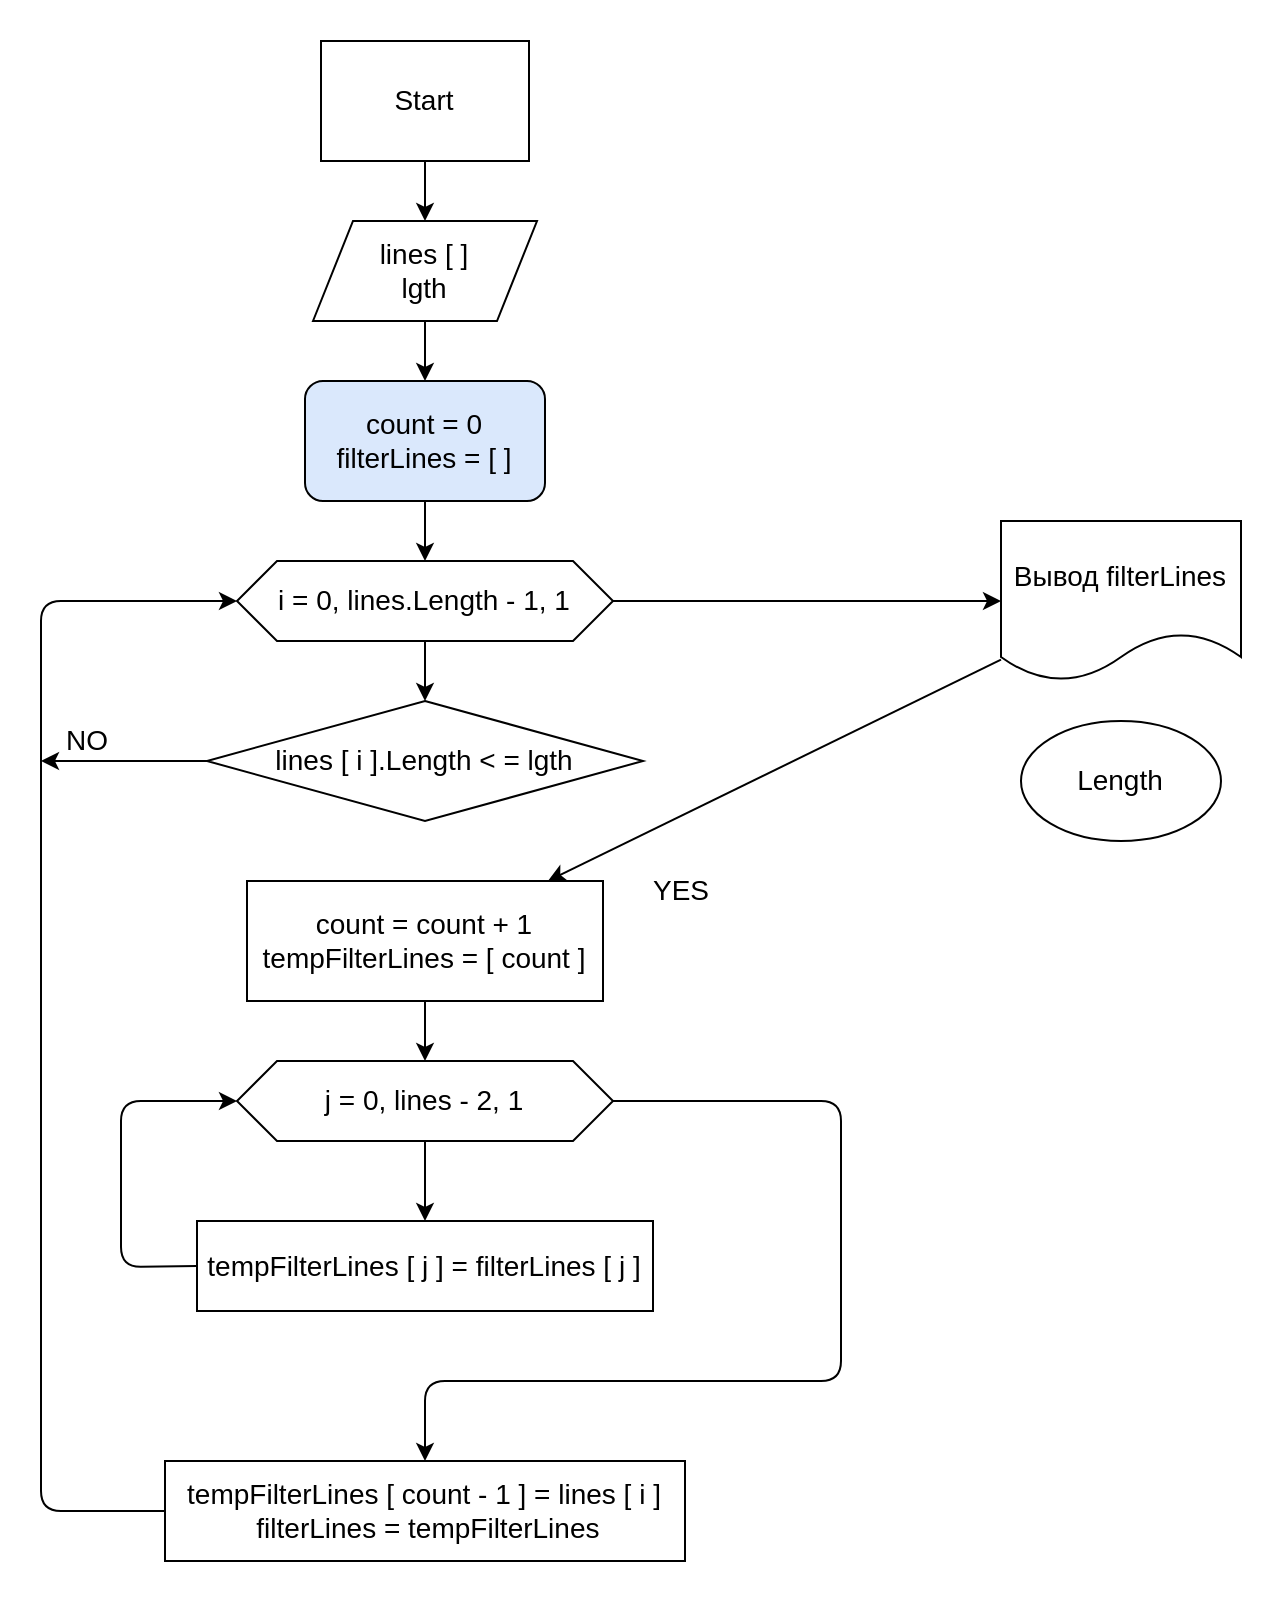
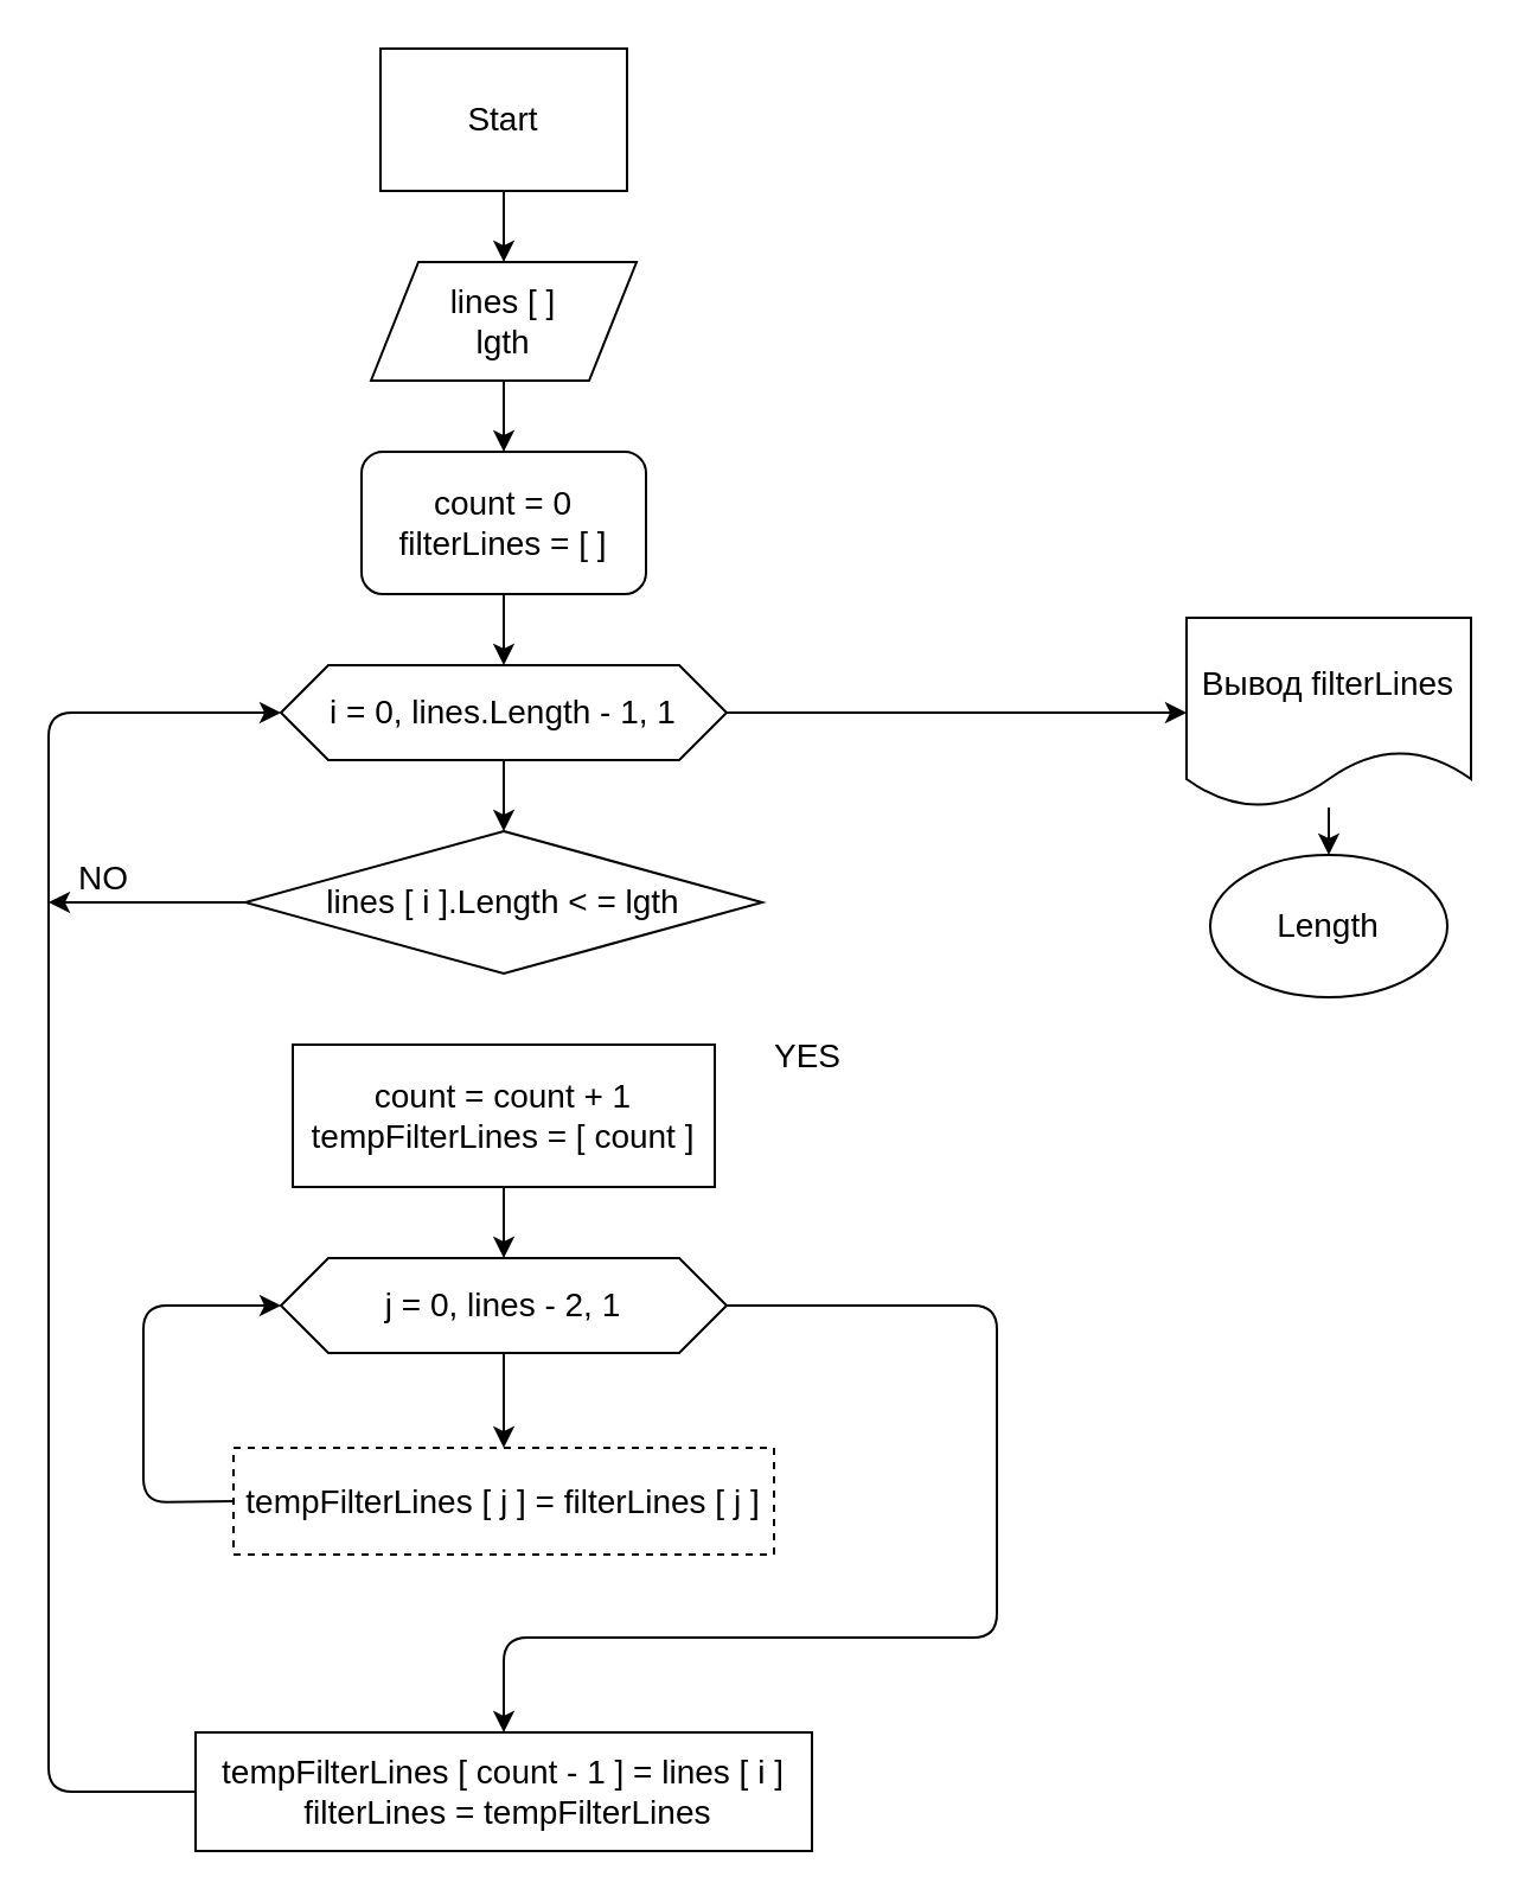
  <mxCell id="0" />
  <mxCell id="1" parent="0" />
  <mxCell id="2" value="" style="edgeStyle=none;html=1;fontSize=14;" parent="1" source="3" target="5" edge="1"><mxGeometry relative="1" as="geometry" /></mxCell>
  <mxCell id="3" value="&lt;font style=&quot;font-size: 14px&quot;&gt;Start&lt;/font&gt;" style="whiteSpace=wrap;html=1;rounded=0;" parent="1" vertex="1"><mxGeometry x="160" y="20" width="104" height="60" as="geometry" /></mxCell>
  <mxCell id="4" value="" style="edgeStyle=none;html=1;fontSize=14;" parent="1" source="5" target="7" edge="1"><mxGeometry relative="1" as="geometry" /></mxCell>
  <mxCell id="5" value="&lt;font style=&quot;font-size: 14px&quot;&gt;lines [ ]&lt;br&gt;lgth&lt;/font&gt;" style="shape=parallelogram;perimeter=parallelogramPerimeter;whiteSpace=wrap;html=1;fixedSize=1;" parent="1" vertex="1"><mxGeometry x="156" y="110" width="112" height="50" as="geometry" /></mxCell>
  <mxCell id="6" value="" style="edgeStyle=none;html=1;fontSize=14;" parent="1" source="7" target="10" edge="1"><mxGeometry relative="1" as="geometry" /></mxCell>
- <mxCell id="7" value="count = 0&lt;br&gt;filterLines = [ ]" style="rounded=1;whiteSpace=wrap;html=1;fontSize=14;fillColor=#dae8fc;" parent="1" vertex="1"><mxGeometry x="152" y="190" width="120" height="60" as="geometry" /></mxCell>
+ <mxCell id="7" value="count = 0&lt;br&gt;filterLines = [ ]" style="rounded=1;whiteSpace=wrap;html=1;fontSize=14;" parent="1" vertex="1"><mxGeometry x="152" y="190" width="120" height="60" as="geometry" /></mxCell>
  <mxCell id="8" value="" style="edgeStyle=none;html=1;fontSize=14;" parent="1" source="10" target="12" edge="1"><mxGeometry relative="1" as="geometry" /></mxCell>
  <mxCell id="9" style="edgeStyle=none;html=1;fontSize=14;" edge="1" parent="1" source="10" target="23"><mxGeometry relative="1" as="geometry" /></mxCell>
  <mxCell id="10" value="i = 0, lines.Length - 1, 1" style="shape=hexagon;perimeter=hexagonPerimeter2;whiteSpace=wrap;html=1;fixedSize=1;fontSize=14;" parent="1" vertex="1"><mxGeometry x="118" y="280" width="188" height="40" as="geometry" /></mxCell>
  <mxCell id="11" style="edgeStyle=none;html=1;fontSize=14;" edge="1" parent="1" source="12"><mxGeometry relative="1" as="geometry"><mxPoint x="20" y="380" as="targetPoint" /></mxGeometry></mxCell>
  <mxCell id="12" value="lines [ i ].Length &amp;lt; = lgth" style="rhombus;whiteSpace=wrap;html=1;fontSize=14;" parent="1" vertex="1"><mxGeometry x="103" y="350" width="218" height="60" as="geometry" /></mxCell>
  <mxCell id="13" style="edgeStyle=none;html=1;entryX=0.5;entryY=0;entryDx=0;entryDy=0;fontSize=14;" edge="1" parent="1" source="14" target="17"><mxGeometry relative="1" as="geometry" /></mxCell>
  <mxCell id="14" value="&lt;font style=&quot;font-size: 14px&quot;&gt;count = count + 1&lt;br&gt;&lt;/font&gt;&lt;font style=&quot;font-size: 14px&quot;&gt;tempFilterLines = [ count ]&lt;/font&gt;" style="rounded=0;whiteSpace=wrap;html=1;" vertex="1" parent="1"><mxGeometry x="123" y="440" width="178" height="60" as="geometry" /></mxCell>
  <mxCell id="15" value="" style="edgeStyle=none;html=1;fontSize=14;" edge="1" parent="1" source="17" target="19"><mxGeometry relative="1" as="geometry" /></mxCell>
  <mxCell id="16" value="" style="edgeStyle=none;html=1;fontSize=14;" edge="1" parent="1" source="17" target="21"><mxGeometry relative="1" as="geometry"><Array as="points"><mxPoint x="420" y="550" /><mxPoint x="420" y="690" /><mxPoint x="212" y="690" /></Array></mxGeometry></mxCell>
  <mxCell id="17" value="j = 0, lines - 2, 1" style="shape=hexagon;perimeter=hexagonPerimeter2;whiteSpace=wrap;html=1;fixedSize=1;fontSize=14;" vertex="1" parent="1"><mxGeometry x="118" y="530" width="188" height="40" as="geometry" /></mxCell>
  <mxCell id="18" style="edgeStyle=none;html=1;entryX=0;entryY=0.5;entryDx=0;entryDy=0;fontSize=14;exitX=0;exitY=0.5;exitDx=0;exitDy=0;" edge="1" parent="1" source="19" target="17"><mxGeometry relative="1" as="geometry"><Array as="points"><mxPoint x="60" y="633" /><mxPoint x="60" y="550" /></Array></mxGeometry></mxCell>
- <mxCell id="19" value="tempFilterLines [ j ] = filterLines [ j ]" style="rounded=0;whiteSpace=wrap;html=1;fontSize=14;" vertex="1" parent="1"><mxGeometry x="98" y="610" width="228" height="45" as="geometry" /></mxCell>
+ <mxCell id="19" value="tempFilterLines [ j ] = filterLines [ j ]" style="rounded=0;whiteSpace=wrap;html=1;fontSize=14;dashed=1;" vertex="1" parent="1"><mxGeometry x="98" y="610" width="228" height="45" as="geometry" /></mxCell>
  <mxCell id="20" style="edgeStyle=none;html=1;fontSize=14;entryX=0;entryY=0.5;entryDx=0;entryDy=0;" edge="1" parent="1" source="21" target="10"><mxGeometry relative="1" as="geometry"><mxPoint x="0" y="370" as="targetPoint" /><Array as="points"><mxPoint x="20" y="755" /><mxPoint x="20" y="300" /></Array></mxGeometry></mxCell>
  <mxCell id="21" value="&lt;span&gt;tempFilterLines [ count - 1 ] = lines [ i ]&lt;br&gt;&lt;/span&gt;&amp;nbsp;filterLines = tempFilterLines&lt;span&gt;&lt;br&gt;&lt;/span&gt;" style="rounded=0;whiteSpace=wrap;html=1;fontSize=14;" vertex="1" parent="1"><mxGeometry x="82" y="730" width="260" height="50" as="geometry" /></mxCell>
- <mxCell id="22" value="" style="edgeStyle=none;html=1;fontSize=14;" edge="1" parent="1" source="23" target="14"><mxGeometry relative="1" as="geometry" /></mxCell>
+ <mxCell id="22" value="" style="edgeStyle=none;html=1;fontSize=14;" edge="1" parent="1" source="23" target="24"><mxGeometry relative="1" as="geometry" /></mxCell>
  <mxCell id="23" value="Вывод filterLines" style="shape=document;whiteSpace=wrap;html=1;boundedLbl=1;fontSize=14;" vertex="1" parent="1"><mxGeometry x="500" y="260" width="120" height="80" as="geometry" /></mxCell>
  <mxCell id="24" value="Length" style="ellipse;whiteSpace=wrap;html=1;fontSize=14;" vertex="1" parent="1"><mxGeometry x="510" y="360" width="100" height="60" as="geometry" /></mxCell>
  <mxCell id="25" value="YES" style="text;html=1;align=center;verticalAlign=middle;resizable=0;points=[];autosize=1;strokeColor=none;fillColor=none;fontSize=14;" vertex="1" parent="1"><mxGeometry x="320" y="435" width="40" height="20" as="geometry" /></mxCell>
  <mxCell id="26" value="NO" style="text;html=1;align=center;verticalAlign=middle;resizable=0;points=[];autosize=1;strokeColor=none;fillColor=none;fontSize=14;" vertex="1" parent="1"><mxGeometry x="23" y="360" width="40" height="20" as="geometry" /></mxCell>
